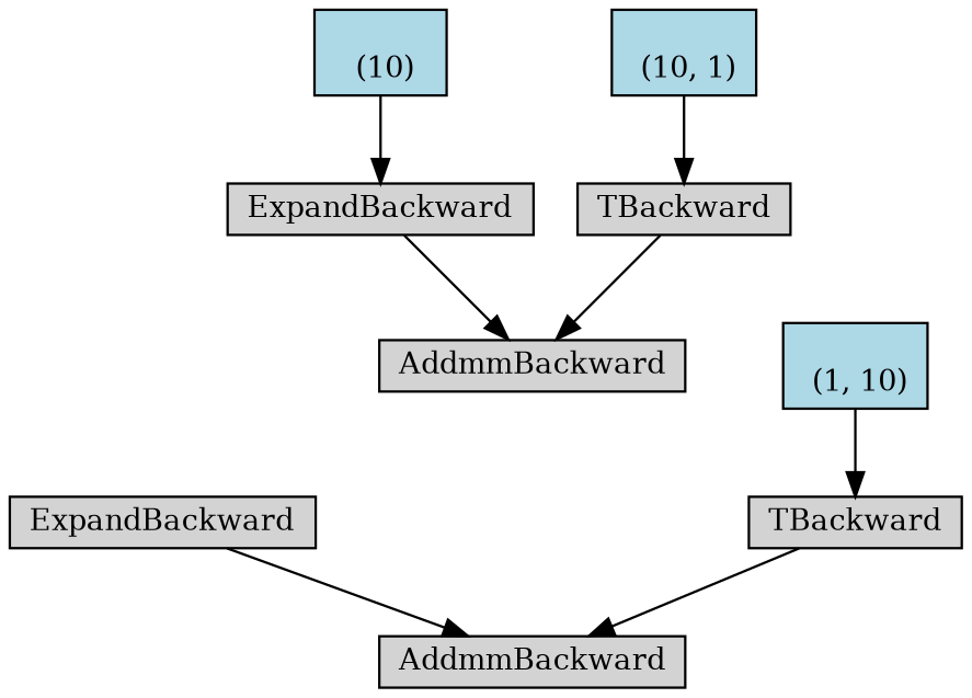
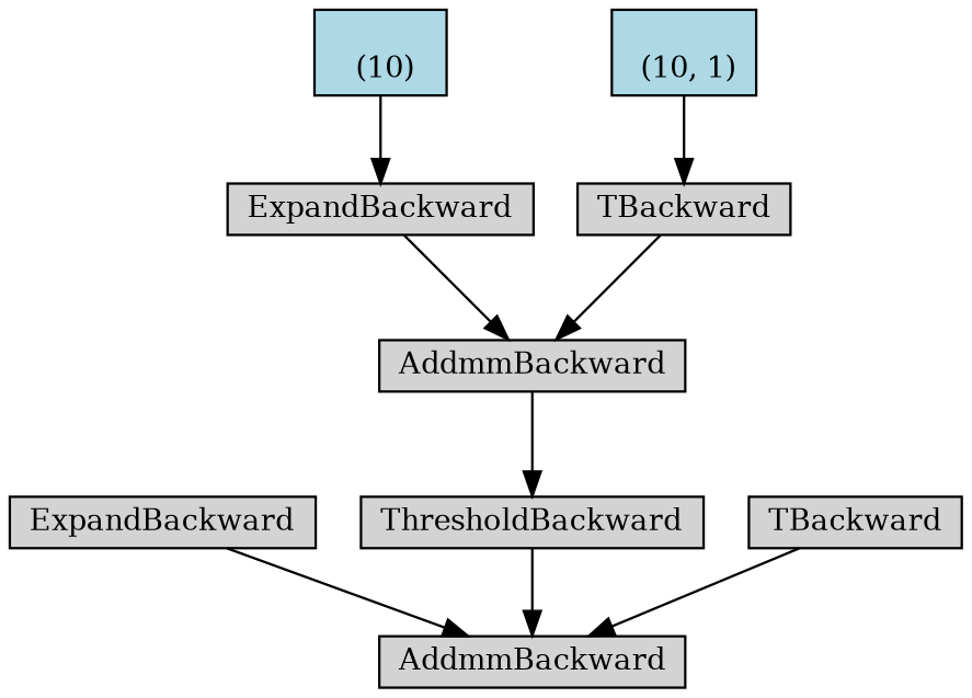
  digraph {
    node [align=left fontsize=12 ranksep=0.1 shape=box style=filled]
    n1 [height=0.2 label=AddmmBackward]
    n2 [height=0.2 label=ExpandBackward]
+   n3 [height=0.2 label=ThresholdBackward]
    n4 [height=0.2 label=AddmmBackward]
    n5 [height=0.2 label=ExpandBackward]
    n6 [fillcolor=lightblue height=0.2 label="\n (10)"]
    n7 [height=0.2 label=TBackward]
    n8 [fillcolor=lightblue height=0.2 label="\n (10, 1)"]
    n9 [height=0.2 label=TBackward]
-   n10 [fillcolor=lightblue height=0.2 label="\n (1, 10)"]
    n2 -> n1
+   n3 -> n1
+   n4 -> n3
    n5 -> n4
    n6 -> n5
    n7 -> n4
    n8 -> n7
    n9 -> n1
-   n10 -> n9
  }
